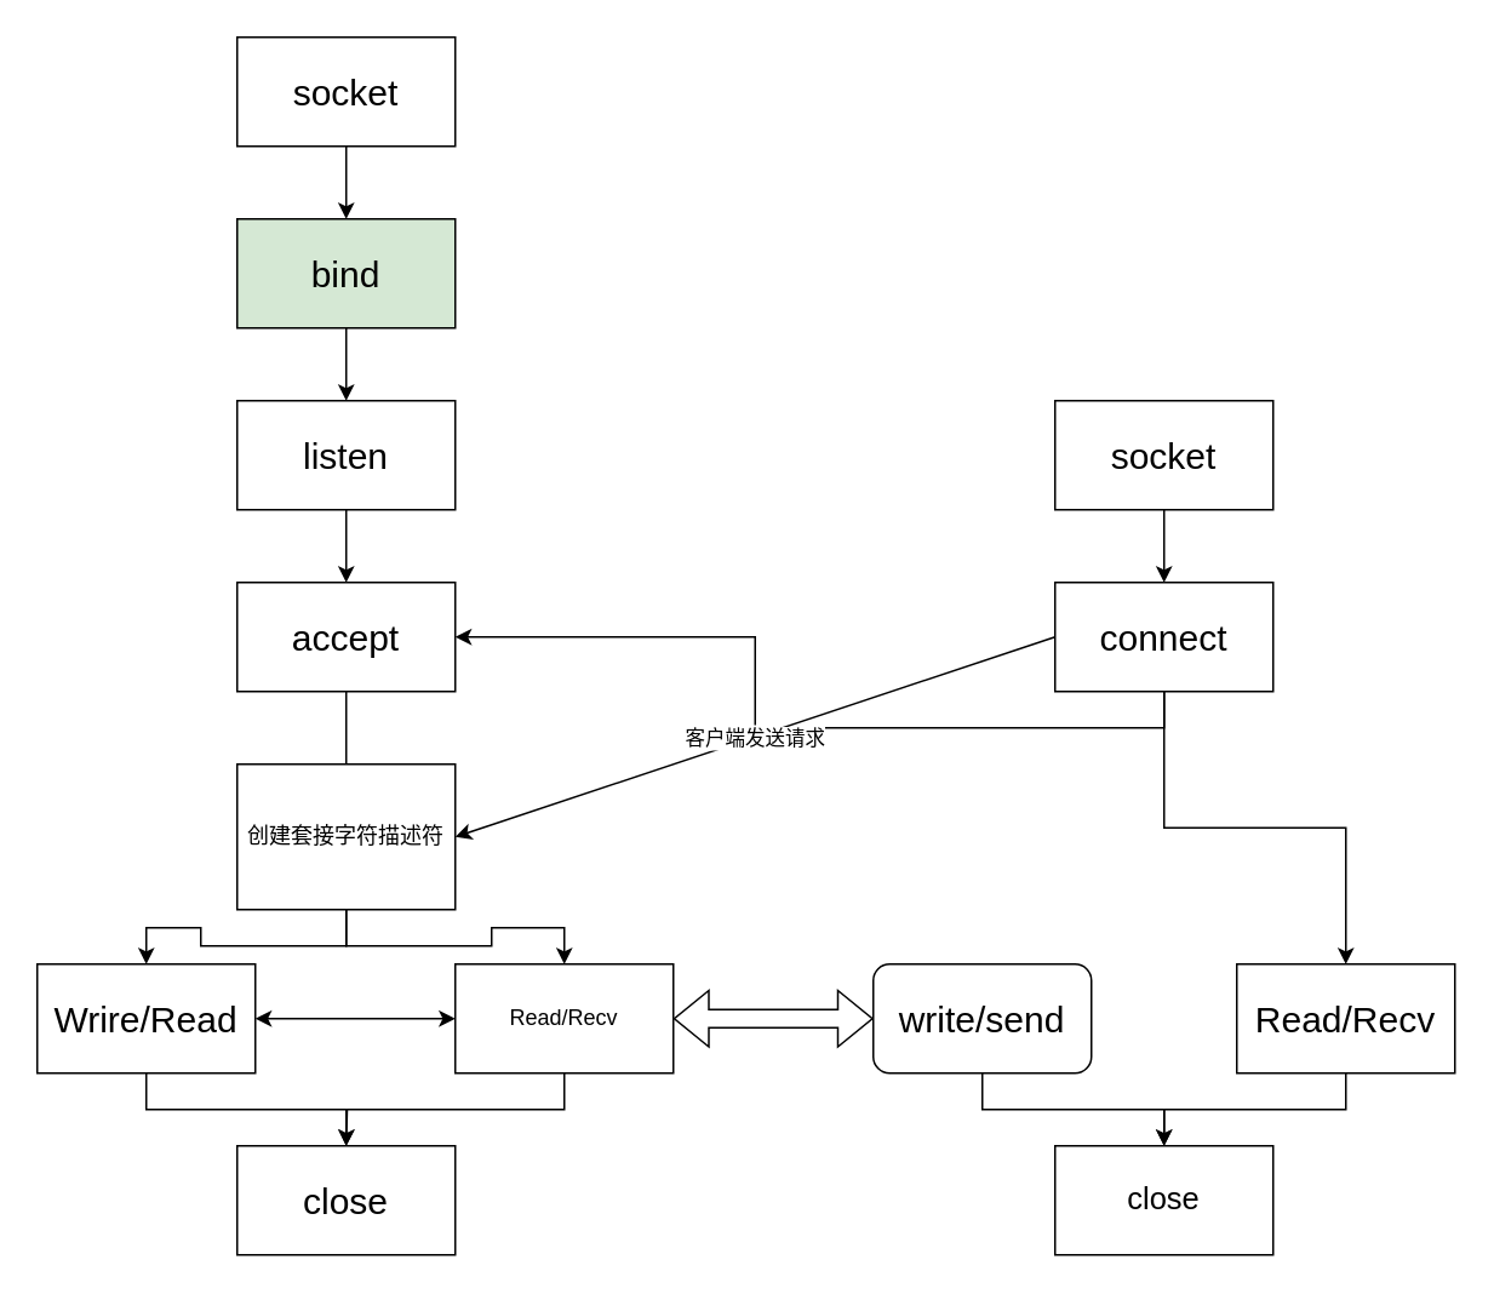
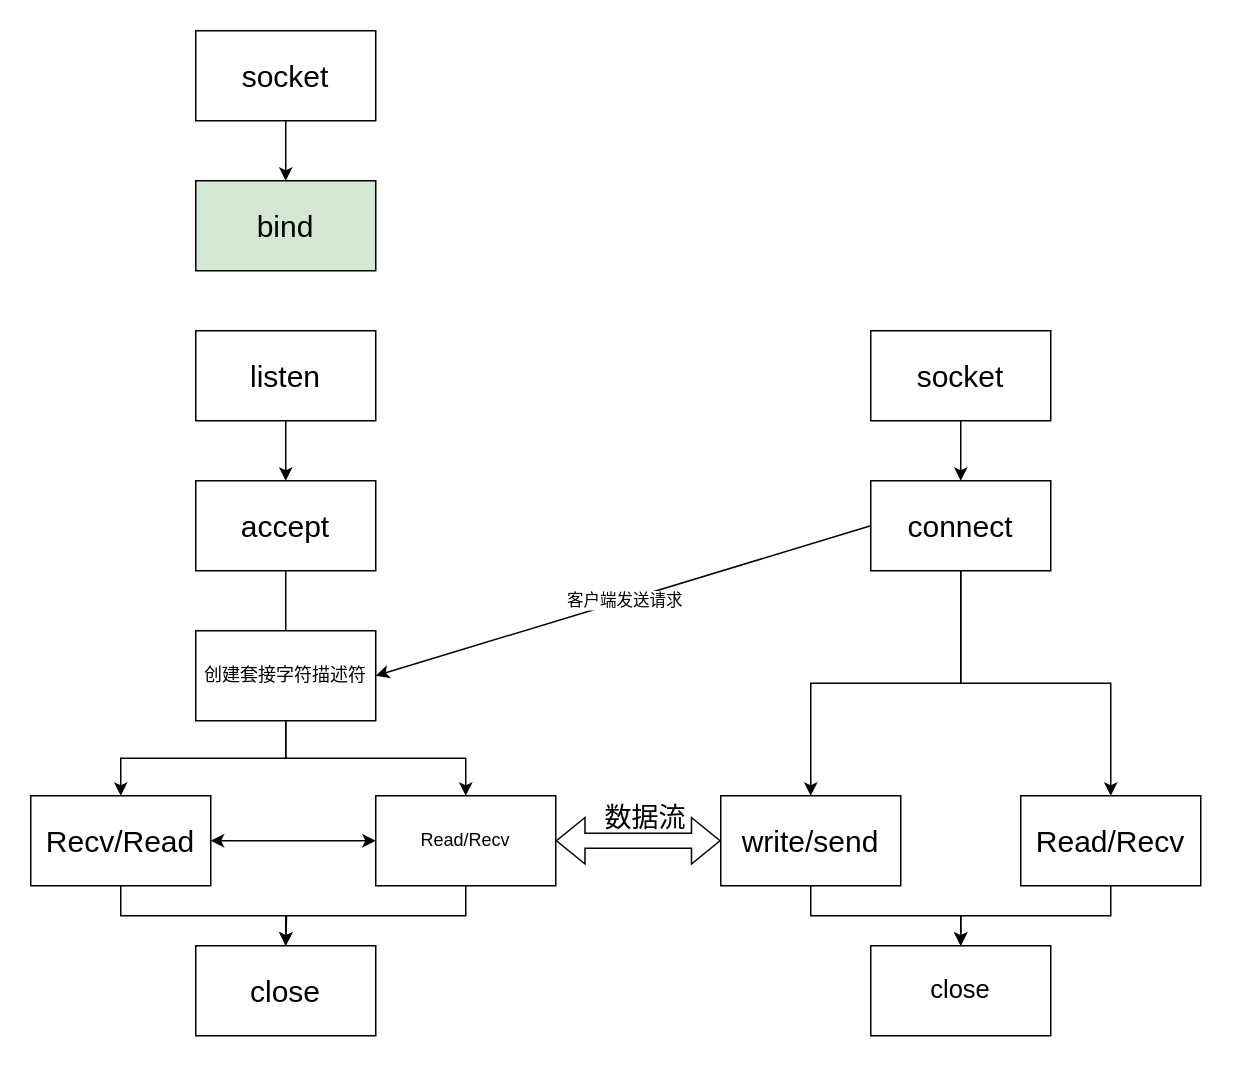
  <mxCell id="0" />
  <mxCell id="1" parent="0" />
  <mxCell id="2" style="edgeStyle=orthogonalEdgeStyle;rounded=0;orthogonalLoop=1;jettySize=auto;html=1;exitX=0.5;exitY=1;exitDx=0;exitDy=0;entryX=0.5;entryY=0;entryDx=0;entryDy=0;" edge="1" parent="1" source="3" target="5"><mxGeometry relative="1" as="geometry" /></mxCell>
  <mxCell id="3" value="&lt;font style=&quot;font-size: 20px;&quot;&gt;socket&lt;/font&gt;" style="rounded=0;whiteSpace=wrap;html=1;" vertex="1" parent="1"><mxGeometry x="130" y="20" width="120" height="60" as="geometry" /></mxCell>
- <mxCell id="4" style="edgeStyle=orthogonalEdgeStyle;rounded=0;orthogonalLoop=1;jettySize=auto;html=1;exitX=0.5;exitY=1;exitDx=0;exitDy=0;entryX=0.5;entryY=0;entryDx=0;entryDy=0;" edge="1" parent="1" source="5" target="7"><mxGeometry relative="1" as="geometry" /></mxCell>
  <mxCell id="5" value="&lt;font style=&quot;font-size: 20px;&quot;&gt;bind&lt;/font&gt;" style="rounded=0;whiteSpace=wrap;html=1;fillColor=#d5e8d4;" vertex="1" parent="1"><mxGeometry x="130" y="120" width="120" height="60" as="geometry" /></mxCell>
  <mxCell id="6" style="edgeStyle=orthogonalEdgeStyle;rounded=0;orthogonalLoop=1;jettySize=auto;html=1;exitX=0.5;exitY=1;exitDx=0;exitDy=0;entryX=0.5;entryY=0;entryDx=0;entryDy=0;" edge="1" parent="1" source="7" target="9"><mxGeometry relative="1" as="geometry" /></mxCell>
  <mxCell id="7" value="&lt;font style=&quot;font-size: 20px;&quot;&gt;listen&lt;/font&gt;" style="rounded=0;whiteSpace=wrap;html=1;" vertex="1" parent="1"><mxGeometry x="130" y="220" width="120" height="60" as="geometry" /></mxCell>
  <mxCell id="8" style="edgeStyle=orthogonalEdgeStyle;rounded=0;orthogonalLoop=1;jettySize=auto;html=1;exitX=0.5;exitY=1;exitDx=0;exitDy=0;entryX=0.5;entryY=0;entryDx=0;entryDy=0;endArrow=none;" edge="1" parent="1" source="9" target="12"><mxGeometry relative="1" as="geometry" /></mxCell>
  <mxCell id="9" value="&lt;font style=&quot;font-size: 20px;&quot;&gt;accept&lt;/font&gt;" style="rounded=0;whiteSpace=wrap;html=1;" vertex="1" parent="1"><mxGeometry x="130" y="320" width="120" height="60" as="geometry" /></mxCell>
  <mxCell id="10" style="edgeStyle=orthogonalEdgeStyle;rounded=0;orthogonalLoop=1;jettySize=auto;html=1;exitX=0.5;exitY=1;exitDx=0;exitDy=0;entryX=0.5;entryY=0;entryDx=0;entryDy=0;" edge="1" parent="1" source="12" target="19"><mxGeometry relative="1" as="geometry" /></mxCell>
  <mxCell id="11" style="edgeStyle=orthogonalEdgeStyle;rounded=0;orthogonalLoop=1;jettySize=auto;html=1;exitX=0.5;exitY=1;exitDx=0;exitDy=0;entryX=0.5;entryY=0;entryDx=0;entryDy=0;" edge="1" parent="1" source="12" target="21"><mxGeometry relative="1" as="geometry" /></mxCell>
- <mxCell id="12" value="创建套接字符描述符" style="rounded=0;whiteSpace=wrap;html=1;" vertex="1" parent="1"><mxGeometry x="130" y="420" width="120" height="80" as="geometry" /></mxCell>
+ <mxCell id="12" value="创建套接字符描述符" style="rounded=0;whiteSpace=wrap;html=1;" vertex="1" parent="1"><mxGeometry x="130" y="420" width="120" height="60" as="geometry" /></mxCell>
  <mxCell id="13" style="edgeStyle=orthogonalEdgeStyle;rounded=0;orthogonalLoop=1;jettySize=auto;html=1;exitX=0.5;exitY=1;exitDx=0;exitDy=0;entryX=0.5;entryY=0;entryDx=0;entryDy=0;" edge="1" parent="1" source="14" target="17"><mxGeometry relative="1" as="geometry" /></mxCell>
  <mxCell id="14" value="&lt;font style=&quot;font-size: 20px;&quot;&gt;socket&lt;/font&gt;" style="rounded=0;whiteSpace=wrap;html=1;" vertex="1" parent="1"><mxGeometry x="580" y="220" width="120" height="60" as="geometry" /></mxCell>
- <mxCell id="15" style="edgeStyle=orthogonalEdgeStyle;rounded=0;orthogonalLoop=1;jettySize=auto;html=1;exitX=0.5;exitY=1;exitDx=0;exitDy=0;" edge="1" parent="1" source="17" target="9"><mxGeometry relative="1" as="geometry" /></mxCell>
+ <mxCell id="15" style="edgeStyle=orthogonalEdgeStyle;rounded=0;orthogonalLoop=1;jettySize=auto;html=1;exitX=0.5;exitY=1;exitDx=0;exitDy=0;entryX=0.5;entryY=0;entryDx=0;entryDy=0;" edge="1" parent="1" source="17" target="24"><mxGeometry relative="1" as="geometry" /></mxCell>
  <mxCell id="16" style="edgeStyle=orthogonalEdgeStyle;rounded=0;orthogonalLoop=1;jettySize=auto;html=1;exitX=0.5;exitY=1;exitDx=0;exitDy=0;entryX=0.5;entryY=0;entryDx=0;entryDy=0;" edge="1" parent="1" source="17" target="26"><mxGeometry relative="1" as="geometry" /></mxCell>
  <mxCell id="17" value="&lt;font style=&quot;font-size: 20px;&quot;&gt;connect&lt;/font&gt;" style="rounded=0;whiteSpace=wrap;html=1;" vertex="1" parent="1"><mxGeometry x="580" y="320" width="120" height="60" as="geometry" /></mxCell>
  <mxCell id="18" style="edgeStyle=orthogonalEdgeStyle;rounded=0;orthogonalLoop=1;jettySize=auto;html=1;exitX=0.5;exitY=1;exitDx=0;exitDy=0;entryX=0.5;entryY=0;entryDx=0;entryDy=0;" edge="1" parent="1" source="19" target="22"><mxGeometry relative="1" as="geometry" /></mxCell>
- <mxCell id="19" value="&lt;font style=&quot;font-size: 20px;&quot;&gt;Wrire/Read&lt;/font&gt;" style="rounded=0;whiteSpace=wrap;html=1;" vertex="1" parent="1"><mxGeometry x="20" y="530" width="120" height="60" as="geometry" /></mxCell>
+ <mxCell id="19" value="&lt;font style=&quot;font-size: 20px;&quot;&gt;Recv/Read&lt;/font&gt;" style="rounded=0;whiteSpace=wrap;html=1;" vertex="1" parent="1"><mxGeometry x="20" y="530" width="120" height="60" as="geometry" /></mxCell>
  <mxCell id="20" style="edgeStyle=orthogonalEdgeStyle;rounded=0;orthogonalLoop=1;jettySize=auto;html=1;exitX=0.5;exitY=1;exitDx=0;exitDy=0;" edge="1" parent="1" source="21"><mxGeometry relative="1" as="geometry"><mxPoint x="190" y="630" as="targetPoint" /></mxGeometry></mxCell>
  <mxCell id="21" value="Read/Recv" style="rounded=0;whiteSpace=wrap;html=1;" vertex="1" parent="1"><mxGeometry x="250" y="530" width="120" height="60" as="geometry" /></mxCell>
  <mxCell id="22" value="&lt;font style=&quot;font-size: 20px;&quot;&gt;close&lt;/font&gt;" style="rounded=0;whiteSpace=wrap;html=1;" vertex="1" parent="1"><mxGeometry x="130" y="630" width="120" height="60" as="geometry" /></mxCell>
  <mxCell id="23" style="edgeStyle=orthogonalEdgeStyle;rounded=0;orthogonalLoop=1;jettySize=auto;html=1;exitX=0.5;exitY=1;exitDx=0;exitDy=0;entryX=0.5;entryY=0;entryDx=0;entryDy=0;" edge="1" parent="1" source="24" target="27"><mxGeometry relative="1" as="geometry" /></mxCell>
- <mxCell id="24" value="&lt;font style=&quot;font-size: 20px;&quot;&gt;write/send&lt;/font&gt;" style="whiteSpace=wrap;html=1;rounded=1;" vertex="1" parent="1"><mxGeometry x="480" y="530" width="120" height="60" as="geometry" /></mxCell>
+ <mxCell id="24" value="&lt;font style=&quot;font-size: 20px;&quot;&gt;write/send&lt;/font&gt;" style="rounded=0;whiteSpace=wrap;html=1;" vertex="1" parent="1"><mxGeometry x="480" y="530" width="120" height="60" as="geometry" /></mxCell>
  <mxCell id="25" style="edgeStyle=orthogonalEdgeStyle;rounded=0;orthogonalLoop=1;jettySize=auto;html=1;exitX=0.5;exitY=1;exitDx=0;exitDy=0;entryX=0.5;entryY=0;entryDx=0;entryDy=0;" edge="1" parent="1" source="26" target="27"><mxGeometry relative="1" as="geometry" /></mxCell>
  <mxCell id="26" value="&lt;font style=&quot;font-size: 20px;&quot;&gt;Read/Recv&lt;/font&gt;" style="rounded=0;whiteSpace=wrap;html=1;" vertex="1" parent="1"><mxGeometry x="680" y="530" width="120" height="60" as="geometry" /></mxCell>
  <mxCell id="27" value="&lt;font style=&quot;font-size: 17px;&quot;&gt;close&lt;/font&gt;" style="rounded=0;whiteSpace=wrap;html=1;" vertex="1" parent="1"><mxGeometry x="580" y="630" width="120" height="60" as="geometry" /></mxCell>
  <mxCell id="28" value="" style="endArrow=classic;startArrow=classic;html=1;rounded=0;exitX=1;exitY=0.5;exitDx=0;exitDy=0;entryX=0;entryY=0.5;entryDx=0;entryDy=0;" edge="1" parent="1" source="19" target="21"><mxGeometry width="50" height="50" relative="1" as="geometry"><mxPoint x="350" y="260" as="sourcePoint" /><mxPoint x="400" y="210" as="targetPoint" /></mxGeometry></mxCell>
  <mxCell id="29" value="" style="shape=flexArrow;endArrow=classic;startArrow=classic;html=1;rounded=0;entryX=0;entryY=0.5;entryDx=0;entryDy=0;exitX=1;exitY=0.5;exitDx=0;exitDy=0;" edge="1" parent="1" source="21" target="24"><mxGeometry width="100" height="100" relative="1" as="geometry"><mxPoint x="330" y="290" as="sourcePoint" /><mxPoint x="430" y="190" as="targetPoint" /></mxGeometry></mxCell>
  <mxCell id="30" value="s" style="endArrow=classic;html=1;rounded=0;exitX=0;exitY=0.5;exitDx=0;exitDy=0;entryX=1;entryY=0.5;entryDx=0;entryDy=0;" edge="1" parent="1" source="17" target="12"><mxGeometry relative="1" as="geometry"><mxPoint x="360" y="340" as="sourcePoint" /><mxPoint x="520" y="340" as="targetPoint" /></mxGeometry></mxCell>
  <mxCell id="31" value="客户端发送请求" style="edgeLabel;resizable=0;html=1;;align=center;verticalAlign=middle;" connectable="0" vertex="1" parent="30"><mxGeometry relative="1" as="geometry" /></mxCell>
+ <mxCell id="32" value="&lt;font style=&quot;font-size: 18px;&quot;&gt;数据流&lt;/font&gt;" style="text;html=1;align=center;verticalAlign=middle;whiteSpace=wrap;rounded=0;" vertex="1" parent="1"><mxGeometry x="400" y="530" width="60" height="30" as="geometry" /></mxCell>
